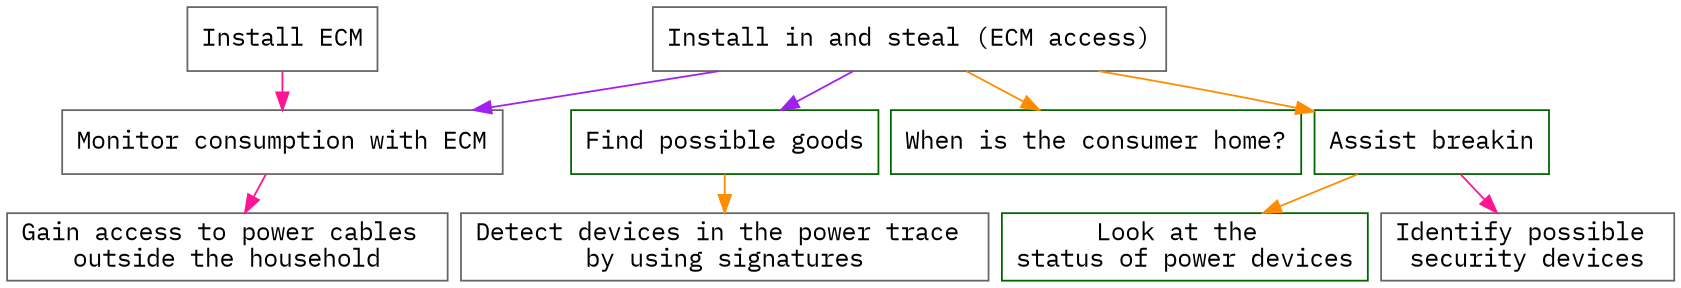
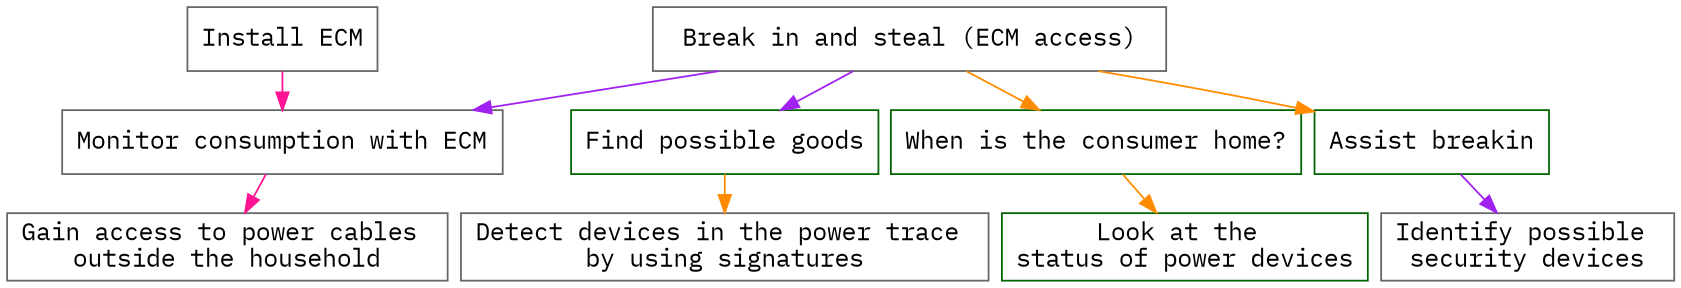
  digraph {
    fontname="IBM Plex Mono"
    nodesep=0.1
    ranksep=0.3
    node [color=gray40 fontname="IBM Plex Mono" shape=rectangle]
    edge [color=darkorange fontname="IBM Plex Mono"]
-   n1 [label="Install in and steal (ECM access)" shape=AND]
+   n1 [label="Break in and steal (ECM access)" shape=AND]
    n2 [label="Monitor consumption with ECM" shape=AND]
    n3 [color=darkgreen label="Find possible goods"]
    n4 [color=darkgreen label="When is the consumer home?"]
    n5 [color=darkgreen label="Assist breakin"]
    n6 [label="Gain access to power cables \noutside the household"]
    n7 [label="Detect devices in the power trace \nby using signatures"]
    n8 [color=darkgreen label="Look at the \nstatus of power devices"]
    n9 [label="Identify possible \nsecurity devices"]
    n10 [label="Install ECM"]
    n1 -> n2 [color=purple]
    n1 -> n3 [color=purple]
    n1 -> n4
    n1 -> n5
    n2 -> n6 [color=deeppink]
    n3 -> n7
-   n5 -> n8
-   n5 -> n9 [color=deeppink]
+   n4 -> n8
+   n5 -> n9 [color=purple]
    n10 -> n2 [color=deeppink]
  }
